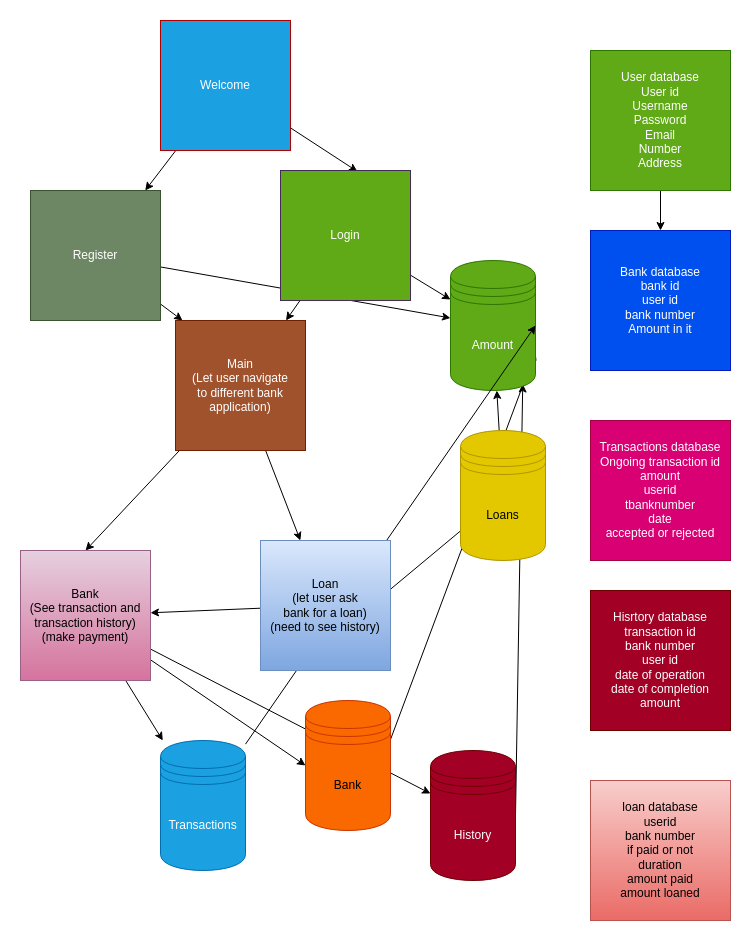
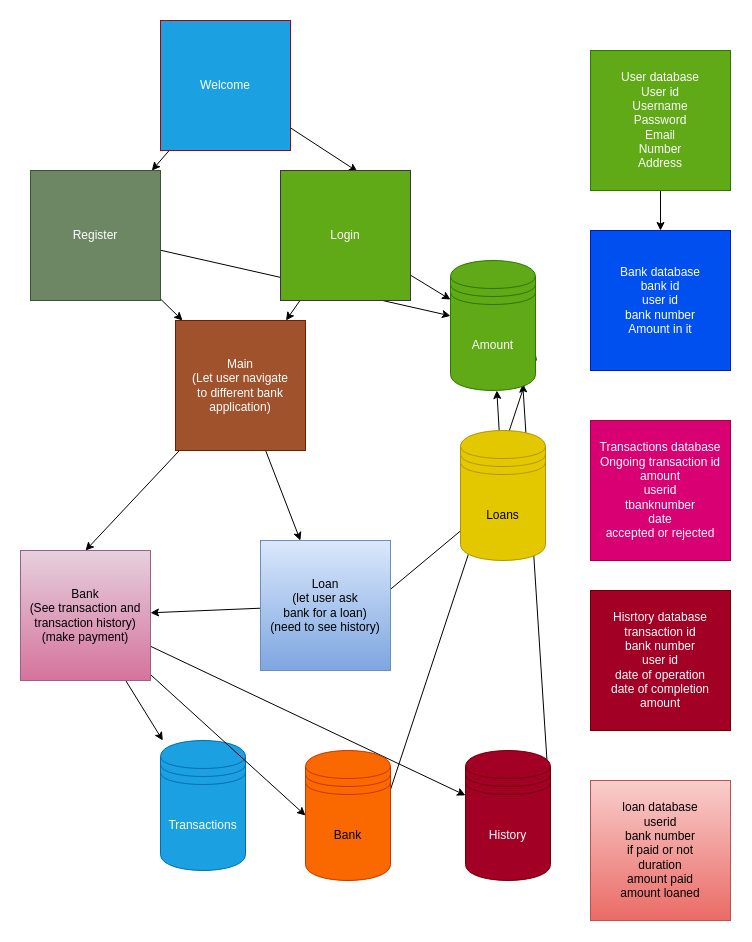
  <mxCell id="0" />
  <mxCell id="1" parent="0" />
  <mxCell id="2" style="edgeStyle=none;html=1;entryX=1;entryY=0.7;entryDx=0;entryDy=0;exitX=1;exitY=0.3;exitDx=0;exitDy=0;" parent="1" source="32" target="5" edge="1"><mxGeometry relative="1" as="geometry"><mxPoint x="260" y="760" as="sourcePoint" /></mxGeometry></mxCell>
  <mxCell id="3" style="edgeStyle=none;html=1;entryX=0.85;entryY=0.95;entryDx=0;entryDy=0;entryPerimeter=0;exitX=1;exitY=0.5;exitDx=0;exitDy=0;" parent="1" source="4" target="5" edge="1"><mxGeometry relative="1" as="geometry"><mxPoint x="250" y="870" as="sourcePoint" /></mxGeometry></mxCell>
- <mxCell id="4" value="History" style="shape=datastore;whiteSpace=wrap;html=1;fillColor=#a20025;fontColor=#ffffff;strokeColor=#6F0000;" parent="1" vertex="1"><mxGeometry x="430" y="750" width="85" height="130" as="geometry" /></mxCell>
+ <mxCell id="4" value="History" style="shape=datastore;whiteSpace=wrap;html=1;fillColor=#a20025;fontColor=#ffffff;strokeColor=#6F0000;" parent="1" vertex="1"><mxGeometry x="465" y="750" width="85" height="130" as="geometry" /></mxCell>
  <mxCell id="5" value="Amount" style="shape=datastore;whiteSpace=wrap;html=1;fillColor=#60a917;fontColor=#ffffff;strokeColor=#2D7600;" parent="1" vertex="1"><mxGeometry x="450" y="260" width="85" height="130" as="geometry" /></mxCell>
- <mxCell id="6" style="edgeStyle=none;html=1;entryX=1;entryY=0.5;entryDx=0;entryDy=0;" parent="1" source="7" target="5" edge="1"><mxGeometry relative="1" as="geometry" /></mxCell>
  <mxCell id="7" value="Transactions" style="shape=datastore;whiteSpace=wrap;html=1;fillColor=#1ba1e2;fontColor=#ffffff;strokeColor=#006EAF;" parent="1" vertex="1"><mxGeometry x="160" y="740" width="85" height="130" as="geometry" /></mxCell>
  <mxCell id="8" style="edgeStyle=none;html=1;" parent="1" source="10" target="5" edge="1"><mxGeometry relative="1" as="geometry" /></mxCell>
  <mxCell id="9" style="edgeStyle=none;html=1;entryX=0.25;entryY=1;entryDx=0;entryDy=0;" parent="1" source="10" target="28" edge="1"><mxGeometry relative="1" as="geometry" /></mxCell>
  <mxCell id="10" value="Loans" style="shape=datastore;whiteSpace=wrap;html=1;fillColor=#e3c800;fontColor=#000000;strokeColor=#B09500;" parent="1" vertex="1"><mxGeometry x="460" y="430" width="85" height="130" as="geometry" /></mxCell>
  <mxCell id="11" style="edgeStyle=none;html=1;entryX=0.592;entryY=0.008;entryDx=0;entryDy=0;entryPerimeter=0;" parent="1" source="13" target="19" edge="1"><mxGeometry relative="1" as="geometry" /></mxCell>
  <mxCell id="12" style="edgeStyle=none;html=1;" parent="1" source="13" target="16" edge="1"><mxGeometry relative="1" as="geometry" /></mxCell>
  <mxCell id="13" value="Welcome" style="whiteSpace=wrap;html=1;aspect=fixed;fillColor=#1ba1e2;fontColor=#ffffff;strokeColor=#B20000;" parent="1" vertex="1"><mxGeometry x="160" y="20" width="130" height="130" as="geometry" /></mxCell>
  <mxCell id="14" style="edgeStyle=none;html=1;entryX=0.054;entryY=0;entryDx=0;entryDy=0;entryPerimeter=0;" parent="1" source="16" target="22" edge="1"><mxGeometry relative="1" as="geometry" /></mxCell>
  <mxCell id="15" style="edgeStyle=none;html=1;" parent="1" source="16" target="5" edge="1"><mxGeometry relative="1" as="geometry" /></mxCell>
- <mxCell id="16" value="Register" style="whiteSpace=wrap;html=1;aspect=fixed;fillColor=#6d8764;fontColor=#ffffff;strokeColor=#3A5431;" parent="1" vertex="1"><mxGeometry x="30" y="190" width="130" height="130" as="geometry" /></mxCell>
+ <mxCell id="16" value="Register" style="whiteSpace=wrap;html=1;aspect=fixed;fillColor=#6d8764;fontColor=#ffffff;strokeColor=#3A5431;" parent="1" vertex="1"><mxGeometry x="30" y="170" width="130" height="130" as="geometry" /></mxCell>
  <mxCell id="17" style="edgeStyle=none;html=1;" parent="1" source="19" target="22" edge="1"><mxGeometry relative="1" as="geometry" /></mxCell>
  <mxCell id="18" style="edgeStyle=none;html=1;" parent="1" source="19" target="5" edge="1"><mxGeometry relative="1" as="geometry" /></mxCell>
  <mxCell id="19" value="Login" style="whiteSpace=wrap;html=1;aspect=fixed;fillColor=#60a917;fontColor=#ffffff;strokeColor=#432D57;" parent="1" vertex="1"><mxGeometry x="280" y="170" width="130" height="130" as="geometry" /></mxCell>
  <mxCell id="20" style="edgeStyle=none;html=1;entryX=0.5;entryY=0;entryDx=0;entryDy=0;" parent="1" source="22" target="26" edge="1"><mxGeometry relative="1" as="geometry" /></mxCell>
  <mxCell id="21" style="edgeStyle=none;html=1;" parent="1" source="22" target="28" edge="1"><mxGeometry relative="1" as="geometry" /></mxCell>
  <mxCell id="22" value="Main&lt;br&gt;(Let user navigate&lt;br&gt;to different bank&lt;br&gt;application)" style="whiteSpace=wrap;html=1;aspect=fixed;fillColor=#a0522d;fontColor=#ffffff;strokeColor=#6D1F00;" parent="1" vertex="1"><mxGeometry x="175" y="320" width="130" height="130" as="geometry" /></mxCell>
  <mxCell id="23" style="edgeStyle=none;html=1;" parent="1" source="26" target="7" edge="1"><mxGeometry relative="1" as="geometry" /></mxCell>
  <mxCell id="24" style="edgeStyle=none;html=1;entryX=0;entryY=0.5;entryDx=0;entryDy=0;" parent="1" source="26" target="32" edge="1"><mxGeometry relative="1" as="geometry"><mxPoint x="160" y="723.511" as="targetPoint" /></mxGeometry></mxCell>
  <mxCell id="25" style="edgeStyle=none;html=1;" parent="1" source="26" target="4" edge="1"><mxGeometry relative="1" as="geometry" /></mxCell>
  <mxCell id="26" value="Bank&lt;br&gt;(See transaction and transaction history)&lt;br&gt;(make payment)&lt;br&gt;" style="whiteSpace=wrap;html=1;aspect=fixed;fillColor=#e6d0de;gradientColor=#d5739d;strokeColor=#996185;" parent="1" vertex="1"><mxGeometry x="20" y="550" width="130" height="130" as="geometry" /></mxCell>
  <mxCell id="27" style="edgeStyle=none;html=1;" parent="1" source="28" target="26" edge="1"><mxGeometry relative="1" as="geometry" /></mxCell>
  <mxCell id="28" value="Loan&lt;br&gt;(let user ask&lt;br&gt;bank for a loan)&lt;br&gt;(need to see history)" style="whiteSpace=wrap;html=1;aspect=fixed;fillColor=#dae8fc;gradientColor=#7ea6e0;strokeColor=#6c8ebf;" parent="1" vertex="1"><mxGeometry x="260" y="540" width="130" height="130" as="geometry" /></mxCell>
  <mxCell id="29" style="edgeStyle=none;html=1;" parent="1" source="30" edge="1"><mxGeometry relative="1" as="geometry"><mxPoint x="660" y="230" as="targetPoint" /></mxGeometry></mxCell>
  <mxCell id="30" value="User database&lt;br&gt;User id&lt;br&gt;Username&lt;br&gt;Password&lt;br&gt;Email&lt;br&gt;Number&lt;br&gt;Address" style="whiteSpace=wrap;html=1;aspect=fixed;fillColor=#60a917;fontColor=#ffffff;strokeColor=#2D7600;" parent="1" vertex="1"><mxGeometry x="590" width="140" height="140" as="geometry" y="50" /></mxCell>
  <mxCell id="31" value="Bank database&lt;br&gt;bank id&lt;br&gt;user id&lt;br&gt;bank number&lt;br&gt;Amount in it" style="whiteSpace=wrap;html=1;aspect=fixed;fillColor=#0050ef;fontColor=#ffffff;strokeColor=#001DBC;" parent="1" vertex="1"><mxGeometry x="590" y="230" width="140" height="140" as="geometry" /></mxCell>
- <mxCell id="32" value="Bank" style="shape=datastore;whiteSpace=wrap;html=1;fillColor=#fa6800;fontColor=#000000;strokeColor=#C73500;" parent="1" vertex="1"><mxGeometry x="305" y="700" width="85" height="130" as="geometry" /></mxCell>
+ <mxCell id="32" value="Bank" style="shape=datastore;whiteSpace=wrap;html=1;fillColor=#fa6800;fontColor=#000000;strokeColor=#C73500;" parent="1" vertex="1"><mxGeometry x="305" y="750" width="85" height="130" as="geometry" /></mxCell>
  <mxCell id="33" value="Transactions database&lt;br&gt;Ongoing transaction id&lt;br&gt;amount&lt;br&gt;userid&lt;br&gt;tbanknumber&lt;br&gt;date&lt;br&gt;accepted or rejected" style="whiteSpace=wrap;html=1;aspect=fixed;fillColor=#d80073;fontColor=#ffffff;strokeColor=#A50040;" parent="1" vertex="1"><mxGeometry x="590" y="420" width="140" height="140" as="geometry" /></mxCell>
  <mxCell id="34" value="Hisrtory database&lt;br&gt;transaction id&lt;br&gt;bank number&lt;br&gt;user id&lt;br&gt;date of operation&lt;br&gt;date of completion&lt;br&gt;amount&lt;br&gt;" style="whiteSpace=wrap;html=1;aspect=fixed;fillColor=#a20025;fontColor=#ffffff;strokeColor=#6F0000;" parent="1" vertex="1"><mxGeometry x="590" y="590" width="140" height="140" as="geometry" /></mxCell>
  <mxCell id="35" value="loan database&lt;br&gt;userid&lt;br&gt;bank number&lt;br&gt;if paid or not&lt;br&gt;duration&lt;br&gt;amount paid&lt;br&gt;amount loaned" style="whiteSpace=wrap;html=1;aspect=fixed;fillColor=#f8cecc;strokeColor=#b85450;gradientColor=#ea6b66;" parent="1" vertex="1"><mxGeometry x="590" y="780" width="140" height="140" as="geometry" /></mxCell>
